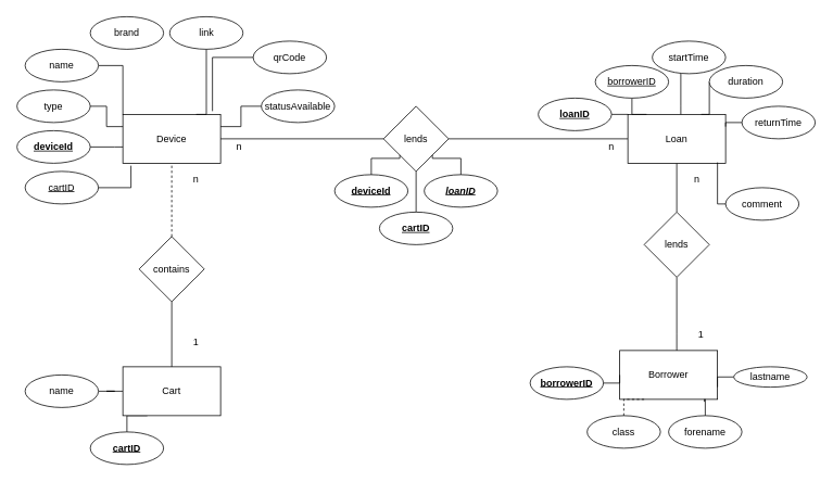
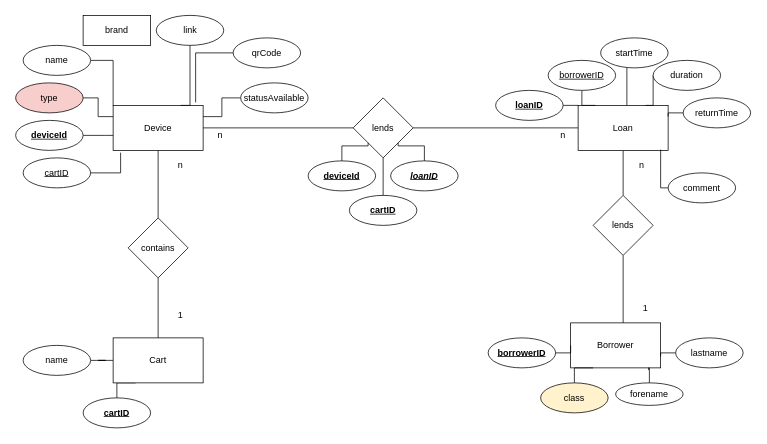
  <mxCell id="0" />
  <mxCell id="1" parent="0" />
  <mxCell id="2" style="edgeStyle=orthogonalEdgeStyle;rounded=0;orthogonalLoop=1;jettySize=auto;html=1;entryX=0;entryY=0.5;entryDx=0;entryDy=0;endArrow=none;endFill=0;" edge="1" parent="1" source="3" target="6"><mxGeometry relative="1" as="geometry" /></mxCell>
  <mxCell id="3" value="name" style="ellipse;whiteSpace=wrap;html=1;" vertex="1" parent="1"><mxGeometry x="30" y="460" width="90" height="40" as="geometry" /></mxCell>
  <mxCell id="4" style="edgeStyle=orthogonalEdgeStyle;rounded=0;orthogonalLoop=1;jettySize=auto;html=1;entryX=0.25;entryY=1;entryDx=0;entryDy=0;endArrow=none;endFill=0;" edge="1" parent="1" source="5" target="6"><mxGeometry relative="1" as="geometry" /></mxCell>
  <mxCell id="5" value="&lt;b&gt;&lt;u&gt;cartID&lt;/u&gt;&lt;/b&gt;" style="ellipse;whiteSpace=wrap;html=1;" vertex="1" parent="1"><mxGeometry x="110" y="530" width="90" height="40" as="geometry" /></mxCell>
  <mxCell id="6" value="Cart" style="rounded=0;whiteSpace=wrap;html=1;" vertex="1" parent="1"><mxGeometry x="150" y="450" width="120" height="60" as="geometry" /></mxCell>
  <mxCell id="7" style="edgeStyle=orthogonalEdgeStyle;rounded=0;orthogonalLoop=1;jettySize=auto;html=1;endArrow=none;endFill=0;" edge="1" parent="1" source="9" target="6"><mxGeometry relative="1" as="geometry" /></mxCell>
- <mxCell id="8" style="edgeStyle=orthogonalEdgeStyle;rounded=0;orthogonalLoop=1;jettySize=auto;html=1;endArrow=none;endFill=0;dashed=1;" edge="1" parent="1" source="9" target="10"><mxGeometry relative="1" as="geometry" /></mxCell>
+ <mxCell id="8" style="edgeStyle=orthogonalEdgeStyle;rounded=0;orthogonalLoop=1;jettySize=auto;html=1;endArrow=none;endFill=0;" edge="1" parent="1" source="9" target="10"><mxGeometry relative="1" as="geometry" /></mxCell>
  <mxCell id="9" value="contains" style="rhombus;whiteSpace=wrap;html=1;" vertex="1" parent="1"><mxGeometry x="170" y="290" width="80" height="80" as="geometry" /></mxCell>
  <mxCell id="10" value="Device" style="rounded=0;whiteSpace=wrap;html=1;" vertex="1" parent="1"><mxGeometry x="150" y="140" width="120" height="60" as="geometry" /></mxCell>
  <mxCell id="11" style="edgeStyle=orthogonalEdgeStyle;rounded=0;orthogonalLoop=1;jettySize=auto;html=1;entryX=0.083;entryY=1.05;entryDx=0;entryDy=0;entryPerimeter=0;endArrow=none;endFill=0;" edge="1" parent="1" source="12" target="10"><mxGeometry relative="1" as="geometry" /></mxCell>
  <mxCell id="12" value="&lt;u&gt;cartID&lt;/u&gt;" style="ellipse;whiteSpace=wrap;html=1;" vertex="1" parent="1"><mxGeometry x="30" y="210" width="90" height="40" as="geometry" /></mxCell>
  <mxCell id="13" style="edgeStyle=orthogonalEdgeStyle;rounded=0;orthogonalLoop=1;jettySize=auto;html=1;entryX=0;entryY=0;entryDx=0;entryDy=0;endArrow=none;endFill=0;" edge="1" parent="1" source="14" target="10"><mxGeometry relative="1" as="geometry" /></mxCell>
  <mxCell id="14" value="name" style="ellipse;whiteSpace=wrap;html=1;" vertex="1" parent="1"><mxGeometry x="30" y="60" width="90" height="40" as="geometry" /></mxCell>
  <mxCell id="15" style="edgeStyle=orthogonalEdgeStyle;rounded=0;orthogonalLoop=1;jettySize=auto;html=1;endArrow=none;endFill=0;" edge="1" parent="1" source="16" target="10"><mxGeometry relative="1" as="geometry"><Array as="points"><mxPoint x="140" y="180" /><mxPoint x="140" y="180" /></Array></mxGeometry></mxCell>
  <mxCell id="16" value="&lt;b&gt;&lt;u&gt;deviceId&lt;/u&gt;&lt;/b&gt;" style="ellipse;whiteSpace=wrap;html=1;" vertex="1" parent="1"><mxGeometry x="20" y="160" width="90" height="40" as="geometry" /></mxCell>
  <mxCell id="17" style="edgeStyle=orthogonalEdgeStyle;rounded=0;orthogonalLoop=1;jettySize=auto;html=1;entryX=0;entryY=0.25;entryDx=0;entryDy=0;endArrow=none;endFill=0;" edge="1" parent="1" source="18" target="10"><mxGeometry relative="1" as="geometry" /></mxCell>
- <mxCell id="18" value="type" style="ellipse;whiteSpace=wrap;html=1;" vertex="1" parent="1"><mxGeometry x="20" y="110" width="90" height="40" as="geometry" /></mxCell>
- <mxCell id="19" value="brand" style="ellipse;whiteSpace=wrap;html=1;" vertex="1" parent="1"><mxGeometry x="110" y="20" width="90" height="40" as="geometry" /></mxCell>
+ <mxCell id="18" value="type" style="ellipse;whiteSpace=wrap;html=1;fillColor=#f8cecc;" vertex="1" parent="1"><mxGeometry x="20" y="110" width="90" height="40" as="geometry" /></mxCell>
+ <mxCell id="19" value="brand" style="whiteSpace=wrap;html=1;rounded=0;" vertex="1" parent="1"><mxGeometry x="110" y="20" width="90" height="40" as="geometry" /></mxCell>
  <mxCell id="20" style="edgeStyle=orthogonalEdgeStyle;rounded=0;orthogonalLoop=1;jettySize=auto;html=1;endArrow=none;endFill=0;entryX=0.75;entryY=0;entryDx=0;entryDy=0;" edge="1" parent="1" source="21" target="10"><mxGeometry relative="1" as="geometry"><mxPoint x="240" y="130" as="targetPoint" /><Array as="points"><mxPoint x="253" y="140" /></Array></mxGeometry></mxCell>
  <mxCell id="21" value="link" style="ellipse;whiteSpace=wrap;html=1;" vertex="1" parent="1"><mxGeometry x="207.5" y="20" width="90" height="40" as="geometry" /></mxCell>
  <mxCell id="22" style="edgeStyle=orthogonalEdgeStyle;rounded=0;orthogonalLoop=1;jettySize=auto;html=1;endArrow=none;endFill=0;" edge="1" parent="1" source="24" target="10"><mxGeometry relative="1" as="geometry" /></mxCell>
  <mxCell id="23" style="edgeStyle=orthogonalEdgeStyle;rounded=0;orthogonalLoop=1;jettySize=auto;html=1;endArrow=none;endFill=0;" edge="1" parent="1" source="24" target="26"><mxGeometry relative="1" as="geometry" /></mxCell>
  <mxCell id="24" value="lends" style="rhombus;whiteSpace=wrap;html=1;" vertex="1" parent="1"><mxGeometry x="470" y="130" width="80" height="80" as="geometry" /></mxCell>
  <mxCell id="25" style="edgeStyle=orthogonalEdgeStyle;rounded=0;orthogonalLoop=1;jettySize=auto;html=1;endArrow=none;endFill=0;" edge="1" parent="1" source="26" target="49"><mxGeometry relative="1" as="geometry" /></mxCell>
  <mxCell id="26" value="Loan" style="rounded=0;whiteSpace=wrap;html=1;" vertex="1" parent="1"><mxGeometry x="770" y="140" width="120" height="60" as="geometry" /></mxCell>
  <mxCell id="27" value="Borrower" style="rounded=0;whiteSpace=wrap;html=1;" vertex="1" parent="1"><mxGeometry x="760" y="430" width="120" height="60" as="geometry" /></mxCell>
  <mxCell id="28" style="edgeStyle=orthogonalEdgeStyle;rounded=0;orthogonalLoop=1;jettySize=auto;html=1;entryX=0.192;entryY=0;entryDx=0;entryDy=0;entryPerimeter=0;endArrow=none;endFill=0;" edge="1" parent="1" source="29" target="26"><mxGeometry relative="1" as="geometry" /></mxCell>
  <mxCell id="29" value="&lt;u&gt;borrowerID&lt;/u&gt;" style="ellipse;whiteSpace=wrap;html=1;" vertex="1" parent="1"><mxGeometry x="730" y="80" width="90" height="40" as="geometry" /></mxCell>
  <mxCell id="30" style="edgeStyle=orthogonalEdgeStyle;rounded=0;orthogonalLoop=1;jettySize=auto;html=1;endArrow=none;endFill=0;" edge="1" parent="1" source="31" target="26"><mxGeometry relative="1" as="geometry"><Array as="points"><mxPoint x="835" y="130" /><mxPoint x="835" y="130" /></Array></mxGeometry></mxCell>
  <mxCell id="31" value="startTime" style="ellipse;whiteSpace=wrap;html=1;" vertex="1" parent="1"><mxGeometry x="800" y="50" width="90" height="40" as="geometry" /></mxCell>
  <mxCell id="32" style="edgeStyle=orthogonalEdgeStyle;rounded=0;orthogonalLoop=1;jettySize=auto;html=1;entryX=0.75;entryY=0;entryDx=0;entryDy=0;endArrow=none;endFill=0;" edge="1" parent="1" source="33" target="26"><mxGeometry relative="1" as="geometry"><Array as="points"><mxPoint x="870" y="140" /></Array></mxGeometry></mxCell>
  <mxCell id="33" value="duration" style="ellipse;whiteSpace=wrap;html=1;" vertex="1" parent="1"><mxGeometry x="870" y="80" width="90" height="40" as="geometry" /></mxCell>
  <mxCell id="34" style="edgeStyle=orthogonalEdgeStyle;rounded=0;orthogonalLoop=1;jettySize=auto;html=1;entryX=1;entryY=0.25;entryDx=0;entryDy=0;endArrow=none;endFill=0;" edge="1" parent="1" source="35" target="26"><mxGeometry relative="1" as="geometry" /></mxCell>
  <mxCell id="35" value="returnTime" style="ellipse;whiteSpace=wrap;html=1;" vertex="1" parent="1"><mxGeometry x="910" y="130" width="90" height="40" as="geometry" /></mxCell>
  <mxCell id="36" style="edgeStyle=orthogonalEdgeStyle;rounded=0;orthogonalLoop=1;jettySize=auto;html=1;entryX=0.917;entryY=0.983;entryDx=0;entryDy=0;entryPerimeter=0;endArrow=none;endFill=0;" edge="1" parent="1" source="37" target="26"><mxGeometry relative="1" as="geometry"><Array as="points"><mxPoint x="880" y="250" /></Array></mxGeometry></mxCell>
  <mxCell id="37" value="comment" style="ellipse;whiteSpace=wrap;html=1;" vertex="1" parent="1"><mxGeometry x="890" y="230" width="90" height="40" as="geometry" /></mxCell>
  <mxCell id="38" style="edgeStyle=orthogonalEdgeStyle;rounded=0;orthogonalLoop=1;jettySize=auto;html=1;entryX=0;entryY=0;entryDx=0;entryDy=0;endArrow=none;endFill=0;" edge="1" parent="1" source="39" target="26"><mxGeometry relative="1" as="geometry" /></mxCell>
  <mxCell id="39" value="&lt;b&gt;&lt;u&gt;loanID&lt;/u&gt;&lt;/b&gt;" style="ellipse;whiteSpace=wrap;html=1;" vertex="1" parent="1"><mxGeometry x="660" y="120" width="90" height="40" as="geometry" /></mxCell>
  <mxCell id="40" style="edgeStyle=orthogonalEdgeStyle;rounded=0;orthogonalLoop=1;jettySize=auto;html=1;endArrow=none;endFill=0;" edge="1" parent="1" source="41" target="27"><mxGeometry relative="1" as="geometry" /></mxCell>
  <mxCell id="41" value="&lt;b&gt;&lt;u&gt;borrowerID&lt;/u&gt;&lt;/b&gt;" style="ellipse;whiteSpace=wrap;html=1;" vertex="1" parent="1"><mxGeometry x="650" y="450" width="90" height="40" as="geometry" /></mxCell>
- <mxCell id="42" style="edgeStyle=orthogonalEdgeStyle;rounded=0;orthogonalLoop=1;jettySize=auto;html=1;entryX=0.25;entryY=1;entryDx=0;entryDy=0;endArrow=none;endFill=0;dashed=1;" edge="1" parent="1" source="43" target="27"><mxGeometry relative="1" as="geometry" /></mxCell>
- <mxCell id="43" value="class" style="ellipse;whiteSpace=wrap;html=1;" vertex="1" parent="1"><mxGeometry x="720" y="510" width="90" height="40" as="geometry" /></mxCell>
+ <mxCell id="42" style="edgeStyle=orthogonalEdgeStyle;rounded=0;orthogonalLoop=1;jettySize=auto;html=1;entryX=0.25;entryY=1;entryDx=0;entryDy=0;endArrow=none;endFill=0;" edge="1" parent="1" source="43" target="27"><mxGeometry relative="1" as="geometry" /></mxCell>
+ <mxCell id="43" value="class" style="ellipse;whiteSpace=wrap;html=1;fillColor=#fff2cc;" vertex="1" parent="1"><mxGeometry x="720" y="510" width="90" height="40" as="geometry" /></mxCell>
  <mxCell id="44" style="edgeStyle=orthogonalEdgeStyle;rounded=0;orthogonalLoop=1;jettySize=auto;html=1;entryX=0.867;entryY=1.05;entryDx=0;entryDy=0;entryPerimeter=0;endArrow=none;endFill=0;" edge="1" parent="1" source="45" target="27"><mxGeometry relative="1" as="geometry" /></mxCell>
- <mxCell id="45" value="forename" style="ellipse;whiteSpace=wrap;html=1;" vertex="1" parent="1"><mxGeometry x="820" y="510" width="90" height="40" as="geometry" /></mxCell>
+ <mxCell id="45" value="forename" style="ellipse;whiteSpace=wrap;html=1;" vertex="1" parent="1"><mxGeometry x="820" y="510" width="90" height="30" as="geometry" /></mxCell>
  <mxCell id="46" style="edgeStyle=orthogonalEdgeStyle;rounded=0;orthogonalLoop=1;jettySize=auto;html=1;entryX=1;entryY=0.75;entryDx=0;entryDy=0;endArrow=none;endFill=0;" edge="1" parent="1" source="47" target="27"><mxGeometry relative="1" as="geometry" /></mxCell>
- <mxCell id="47" value="lastname" style="ellipse;whiteSpace=wrap;html=1;" vertex="1" parent="1"><mxGeometry x="900" y="450" width="90" height="25" as="geometry" /></mxCell>
+ <mxCell id="47" value="lastname" style="ellipse;whiteSpace=wrap;html=1;" vertex="1" parent="1"><mxGeometry x="900" y="450" width="90" height="40" as="geometry" /></mxCell>
  <mxCell id="48" style="edgeStyle=orthogonalEdgeStyle;rounded=0;orthogonalLoop=1;jettySize=auto;html=1;endArrow=none;endFill=0;" edge="1" parent="1" source="49" target="27"><mxGeometry relative="1" as="geometry"><Array as="points"><mxPoint x="830" y="410" /><mxPoint x="830" y="410" /></Array></mxGeometry></mxCell>
  <mxCell id="49" value="lends" style="rhombus;whiteSpace=wrap;html=1;" vertex="1" parent="1"><mxGeometry x="790" y="260" width="80" height="80" as="geometry" /></mxCell>
  <mxCell id="50" style="edgeStyle=orthogonalEdgeStyle;rounded=0;orthogonalLoop=1;jettySize=auto;html=1;entryX=1;entryY=0.25;entryDx=0;entryDy=0;endArrow=none;endFill=0;" edge="1" parent="1" source="51" target="10"><mxGeometry relative="1" as="geometry" /></mxCell>
  <mxCell id="51" value="statusAvailable" style="ellipse;whiteSpace=wrap;html=1;" vertex="1" parent="1"><mxGeometry x="320" y="110" width="90" height="40" as="geometry" /></mxCell>
  <mxCell id="52" style="edgeStyle=orthogonalEdgeStyle;rounded=0;orthogonalLoop=1;jettySize=auto;html=1;entryX=0.917;entryY=-0.067;entryDx=0;entryDy=0;entryPerimeter=0;endArrow=none;endFill=0;" edge="1" parent="1" source="53" target="10"><mxGeometry relative="1" as="geometry" /></mxCell>
  <mxCell id="53" value="qrCode" style="ellipse;whiteSpace=wrap;html=1;" vertex="1" parent="1"><mxGeometry x="310" y="50" width="90" height="40" as="geometry" /></mxCell>
  <mxCell id="54" style="edgeStyle=orthogonalEdgeStyle;rounded=0;orthogonalLoop=1;jettySize=auto;html=1;endArrow=none;endFill=0;" edge="1" parent="1" source="55" target="24"><mxGeometry relative="1" as="geometry" /></mxCell>
  <mxCell id="55" value="&lt;b&gt;&lt;u&gt;cartID&lt;/u&gt;&lt;/b&gt;" style="ellipse;whiteSpace=wrap;html=1;direction=west;" vertex="1" parent="1"><mxGeometry x="465" y="260" width="90" height="40" as="geometry" /></mxCell>
  <mxCell id="56" style="edgeStyle=orthogonalEdgeStyle;rounded=0;orthogonalLoop=1;jettySize=auto;html=1;entryX=0;entryY=1;entryDx=0;entryDy=0;endArrow=none;endFill=0;" edge="1" parent="1" source="57" target="24"><mxGeometry relative="1" as="geometry" /></mxCell>
  <mxCell id="57" value="&lt;b&gt;&lt;u&gt;deviceId&lt;/u&gt;&lt;/b&gt;" style="ellipse;whiteSpace=wrap;html=1;" vertex="1" parent="1"><mxGeometry x="410" y="214" width="90" height="40" as="geometry" /></mxCell>
  <mxCell id="58" style="edgeStyle=orthogonalEdgeStyle;rounded=0;orthogonalLoop=1;jettySize=auto;html=1;entryX=1;entryY=1;entryDx=0;entryDy=0;endArrow=none;endFill=0;" edge="1" parent="1" source="59" target="24"><mxGeometry relative="1" as="geometry" /></mxCell>
  <mxCell id="59" value="&lt;b&gt;&lt;u&gt;&lt;i&gt;loanID&lt;/i&gt;&lt;/u&gt;&lt;/b&gt;" style="ellipse;whiteSpace=wrap;html=1;direction=west;" vertex="1" parent="1"><mxGeometry x="520" y="214" width="90" height="40" as="geometry" /></mxCell>
  <mxCell id="60" value="1" style="text;html=1;strokeColor=none;fillColor=none;align=center;verticalAlign=middle;whiteSpace=wrap;rounded=0;" vertex="1" parent="1"><mxGeometry x="220" y="410" width="40" height="20" as="geometry" /></mxCell>
  <mxCell id="61" value="n" style="text;html=1;strokeColor=none;fillColor=none;align=center;verticalAlign=middle;whiteSpace=wrap;rounded=0;" vertex="1" parent="1"><mxGeometry x="220" y="210" width="40" height="20" as="geometry" /></mxCell>
  <mxCell id="62" value="1" style="text;html=1;strokeColor=none;fillColor=none;align=center;verticalAlign=middle;whiteSpace=wrap;rounded=0;" vertex="1" parent="1"><mxGeometry x="840" y="400" width="40" height="20" as="geometry" /></mxCell>
  <mxCell id="63" value="n" style="text;html=1;strokeColor=none;fillColor=none;align=center;verticalAlign=middle;whiteSpace=wrap;rounded=0;" vertex="1" parent="1"><mxGeometry x="835" y="210" width="40" height="20" as="geometry" /></mxCell>
  <mxCell id="64" value="n" style="text;html=1;strokeColor=none;fillColor=none;align=center;verticalAlign=middle;whiteSpace=wrap;rounded=0;" vertex="1" parent="1"><mxGeometry x="273" y="170" width="40" height="20" as="geometry" /></mxCell>
  <mxCell id="65" value="n" style="text;html=1;strokeColor=none;fillColor=none;align=center;verticalAlign=middle;whiteSpace=wrap;rounded=0;" vertex="1" parent="1"><mxGeometry x="730" y="170" width="40" height="20" as="geometry" /></mxCell>
